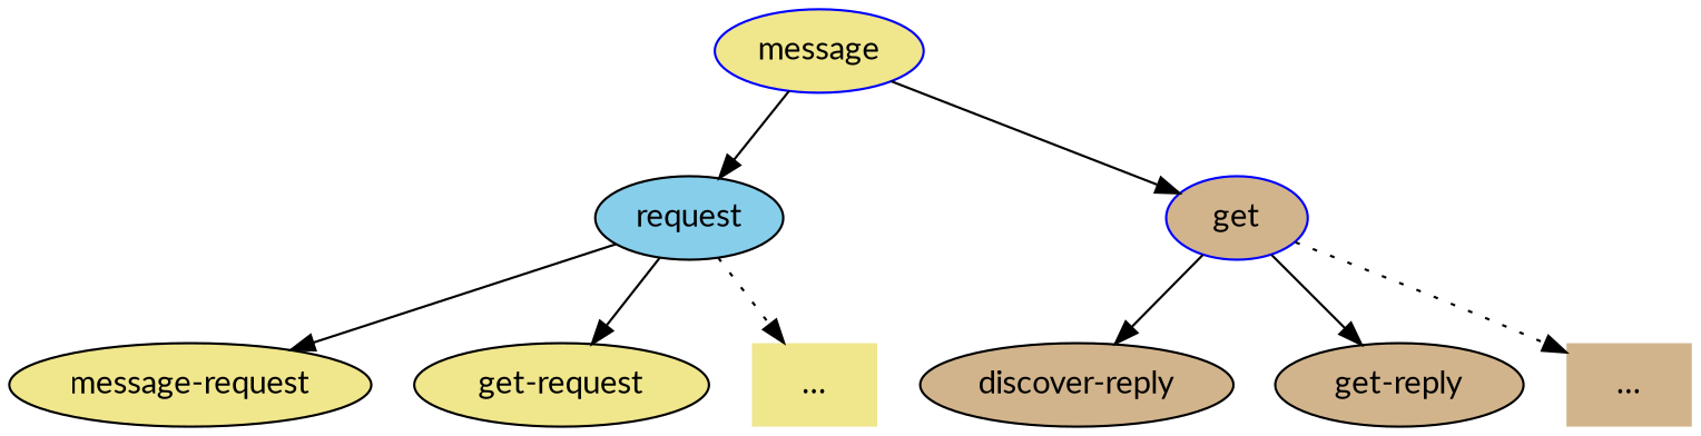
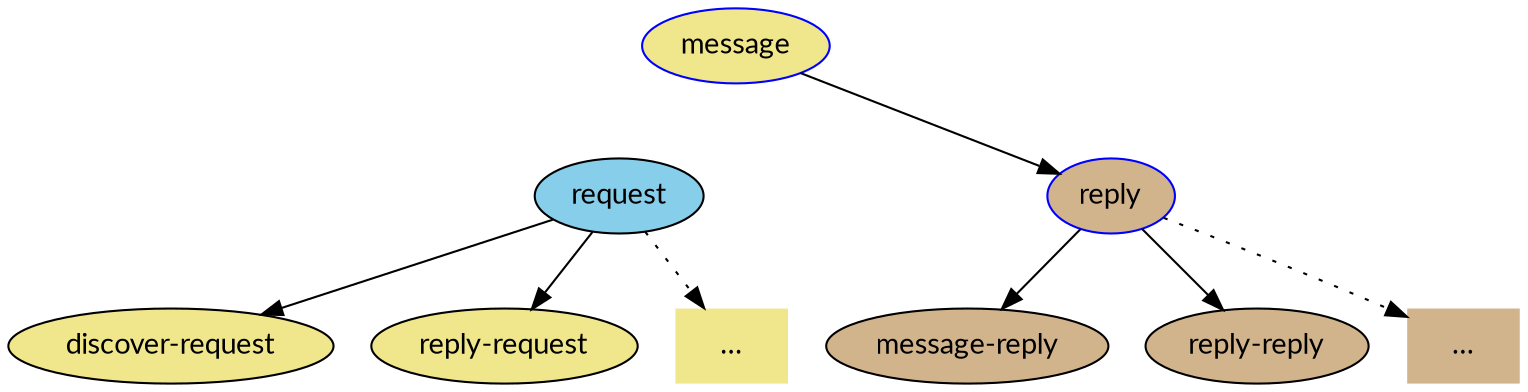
  strict digraph {
    splines=true
    node [fillcolor=khaki fontname=Lato style=filled]
    message [color=blue]
    request [color=black fillcolor=skyblue]
-   reply [color=blue fillcolor=tan label=get]
-   n4 [label="message-request"]
-   n5 [label="get-request"]
+   reply [color=blue fillcolor=tan]
+   n4 [label="discover-request"]
+   n5 [label="reply-request"]
    n6 [label="…" shape=plaintext]
-   n7 [fillcolor=tan label="discover-reply"]
-   n8 [fillcolor=tan label="get-reply"]
+   n7 [fillcolor=tan label="message-reply"]
+   n8 [fillcolor=tan label="reply-reply"]
    n9 [fillcolor=tan label="…" shape=plaintext]
-   message -> request
    message -> reply
    request -> n4
    request -> n5
    request -> n6 [style=dotted]
    reply -> n7
    reply -> n8
    reply -> n9 [style=dotted]
  }
